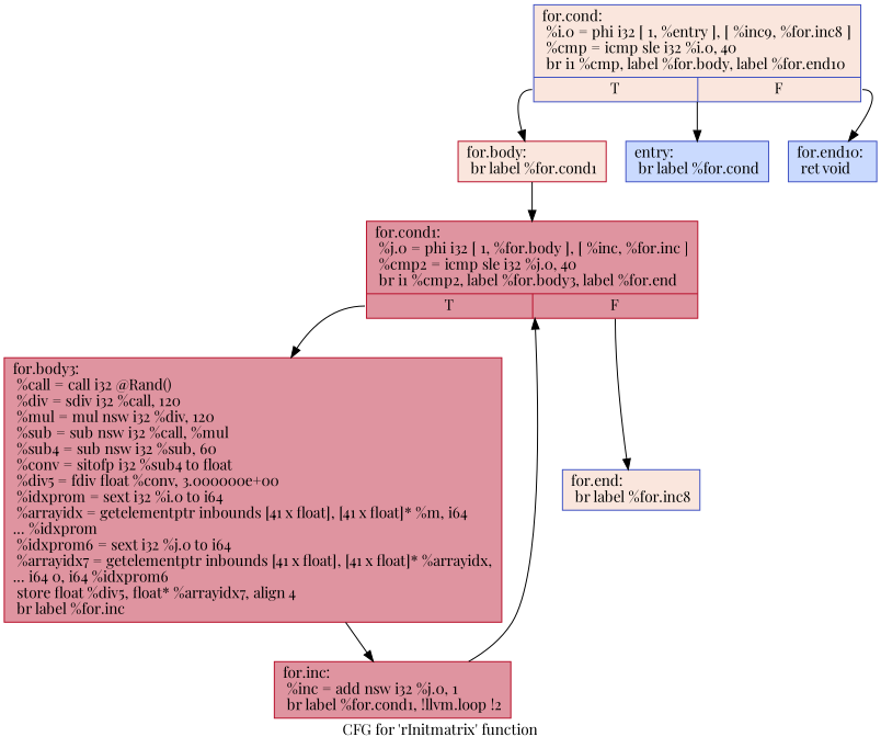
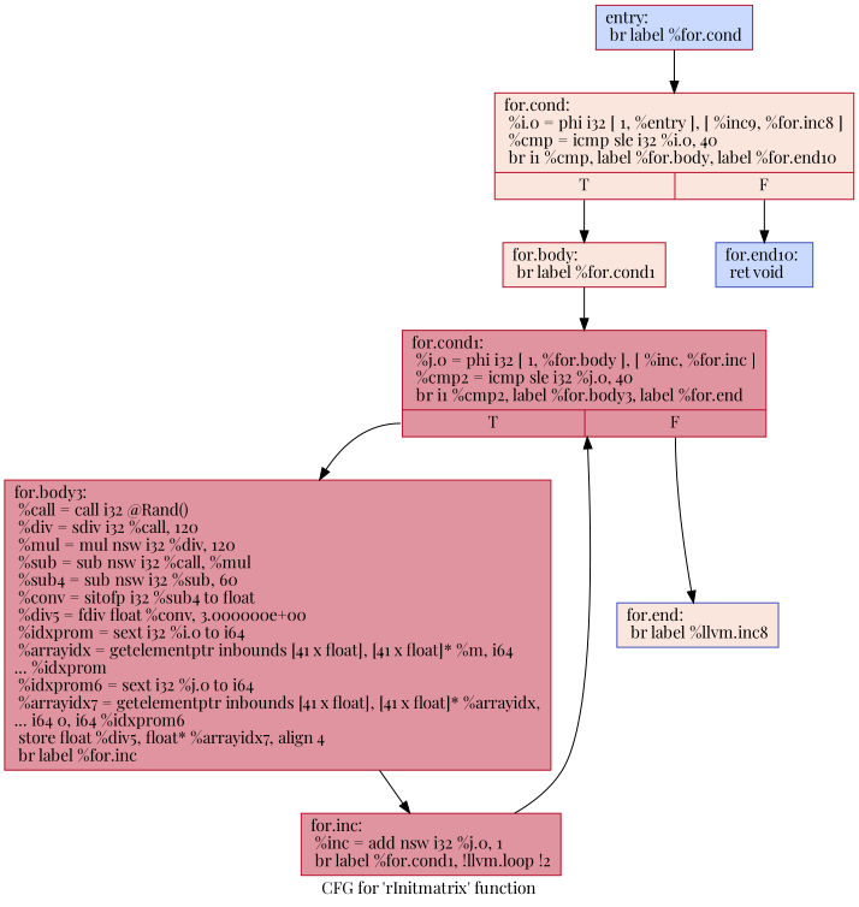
  digraph {
    fontname="Playfair Display"
    label="CFG for 'rInitmatrix' function"
    node [color="#3d50c3ff" fillcolor="#f3c7b170" fontname="Playfair Display" shape=record style=filled]
    edge [fontname="Playfair Display"]
-   n1 [fillcolor="#88abfd70" label="{entry:\l  br label %for.cond\l}"]
-   n2 [label="{for.cond:                                         \l  %i.0 = phi i32 [ 1, %entry ], [ %inc9, %for.inc8 ]\l  %cmp = icmp sle i32 %i.0, 40\l  br i1 %cmp, label %for.body, label %for.end10\l|{<s0>T|<s1>F}}"]
+   n1 [color="#b70d28ff" fillcolor="#88abfd70" label="{entry:\l  br label %for.cond\l}"]
+   n2 [color="#b70d28ff" label="{for.cond:                                         \l  %i.0 = phi i32 [ 1, %entry ], [ %inc9, %for.inc8 ]\l  %cmp = icmp sle i32 %i.0, 40\l  br i1 %cmp, label %for.body, label %for.end10\l|{<s0>T|<s1>F}}"]
    n3 [color="#b70d28ff" label="{for.body:                                         \l  br label %for.cond1\l}"]
    n4 [fillcolor="#88abfd70" label="{for.end10:                                        \l  ret void\l}"]
    n5 [color="#b70d28ff" fillcolor="#b70d2870" label="{for.cond1:                                        \l  %j.0 = phi i32 [ 1, %for.body ], [ %inc, %for.inc ]\l  %cmp2 = icmp sle i32 %j.0, 40\l  br i1 %cmp2, label %for.body3, label %for.end\l|{<s0>T|<s1>F}}"]
    n6 [color="#b70d28ff" fillcolor="#b70d2870" label="{for.body3:                                        \l  %call = call i32 @Rand()\l  %div = sdiv i32 %call, 120\l  %mul = mul nsw i32 %div, 120\l  %sub = sub nsw i32 %call, %mul\l  %sub4 = sub nsw i32 %sub, 60\l  %conv = sitofp i32 %sub4 to float\l  %div5 = fdiv float %conv, 3.000000e+00\l  %idxprom = sext i32 %i.0 to i64\l  %arrayidx = getelementptr inbounds [41 x float], [41 x float]* %m, i64\l... %idxprom\l  %idxprom6 = sext i32 %j.0 to i64\l  %arrayidx7 = getelementptr inbounds [41 x float], [41 x float]* %arrayidx,\l... i64 0, i64 %idxprom6\l  store float %div5, float* %arrayidx7, align 4\l  br label %for.inc\l}"]
-   n7 [label="{for.end:                                          \l  br label %for.inc8\l}"]
+   n7 [label="{for.end:                                          \l  br label %llvm.inc8\l}"]
    n8 [color="#b70d28ff" fillcolor="#b70d2870" label="{for.inc:                                          \l  %inc = add nsw i32 %j.0, 1\l  br label %for.cond1, !llvm.loop !2\l}"]
-   n2 -> n1
+   n1 -> n2
    n2 -> n3 [tailport=s0]
    n2 -> n4 [tailport=s1]
    n3 -> n5
    n5 -> n6 [tailport=s0]
    n5 -> n7 [tailport=s1]
    n6 -> n8
    n8 -> n5
  }
